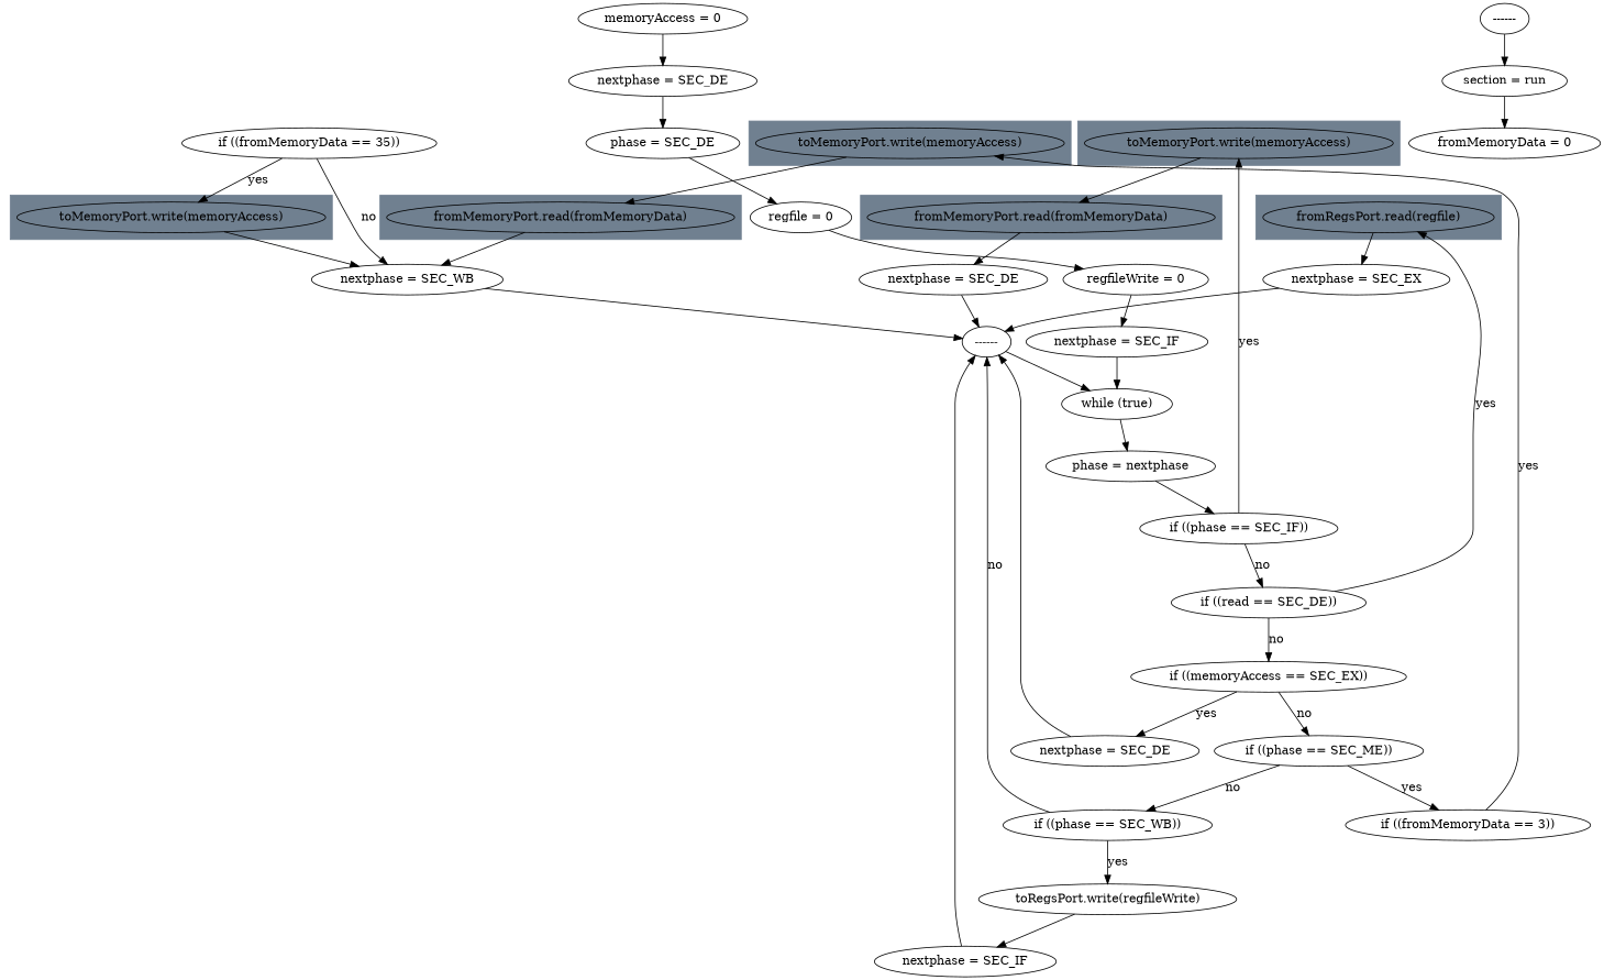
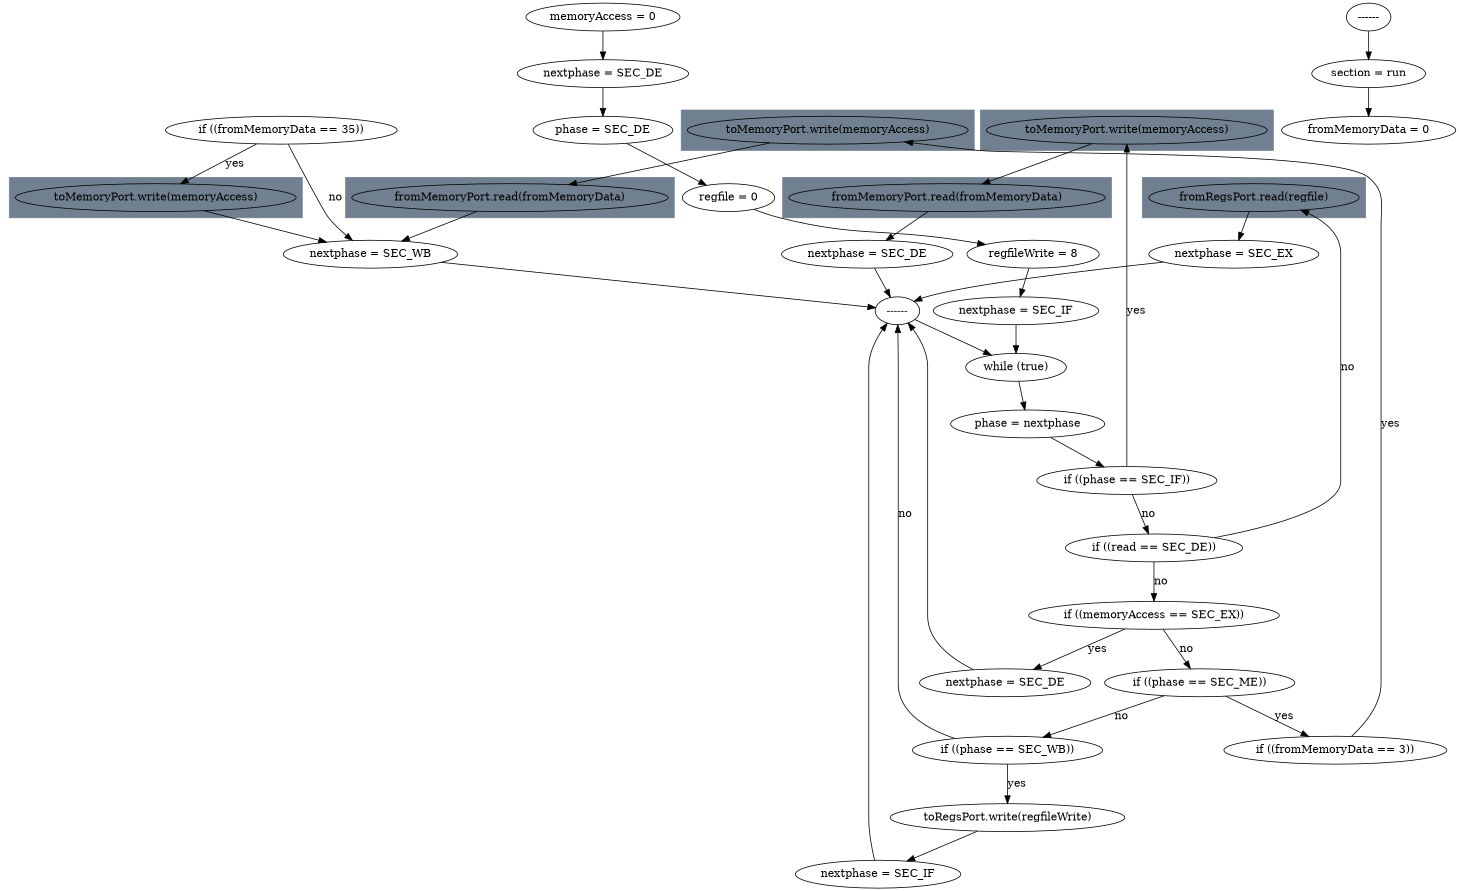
  digraph {
    rankdir=TD
    n1 [label="toMemoryPort.write(memoryAccess)"]
    n2 [label="fromMemoryPort.read(fromMemoryData)"]
    n3 [label="fromRegsPort.read(regfile)"]
    n4 [label="toMemoryPort.write(memoryAccess)"]
    n5 [label="fromMemoryPort.read(fromMemoryData)"]
    n6 [label="toMemoryPort.write(memoryAccess)"]
    n7 [label="nextphase = SEC_DE"]
    n8 [label="nextphase = SEC_EX"]
    n9 [label="nextphase = SEC_WB"]
    n10 [label="------"]
    n11 [label="section = run"]
    n12 [label="fromMemoryData = 0"]
    n13 [label="memoryAccess = 0"]
    n14 [label="nextphase = SEC_DE"]
    n15 [label="phase = SEC_DE"]
    n16 [label="regfile = 0"]
-   n17 [label="regfileWrite = 0"]
+   n17 [label="regfileWrite = 8"]
    n18 [label="nextphase = SEC_IF"]
    n19 [label="while (true)"]
    n20 [label="phase = nextphase"]
    n21 [label="if ((phase == SEC_IF))"]
    n22 [label="if ((read == SEC_DE))"]
    n23 [label="if ((memoryAccess == SEC_EX))"]
    n24 [label="------"]
    n25 [label="nextphase = SEC_DE"]
    n26 [label="if ((phase == SEC_ME))"]
    n27 [label="if ((fromMemoryData == 3))"]
    n28 [label="if ((phase == SEC_WB))"]
    n29 [label="toRegsPort.write(regfileWrite)"]
    n30 [label="if ((fromMemoryData == 35))"]
    n31 [label="nextphase = SEC_IF"]
    subgraph cluster_1 {
      color=slategray
      style=filled
      n1
    }
    subgraph cluster_2 {
      color=slategray
      style=filled
      n2
    }
    subgraph cluster_3 {
      color=slategray
      style=filled
      n3
    }
    subgraph cluster_4 {
      color=slategray
      style=filled
      n4
    }
    subgraph cluster_5 {
      color=slategray
      style=filled
      n5
    }
    subgraph cluster_6 {
      color=slategray
      style=filled
      n6
    }
    n1 -> n2
    n2 -> n7
    n3 -> n8
    n4 -> n5
    n5 -> n9
    n6 -> n9
    n7 -> n24
    n8 -> n24
    n9 -> n24
    n10 -> n11
    n11 -> n12
    n13 -> n14
    n14 -> n15
    n15 -> n16
    n16 -> n17
    n17 -> n18
    n18 -> n19
    n19 -> n20
    n20 -> n21
    n21 -> n1 [label=yes]
    n21 -> n22 [label=no]
-   n22 -> n3 [label=yes]
+   n22 -> n3 [label=no]
    n22 -> n23 [label=no]
    n23 -> n25 [label=yes]
    n23 -> n26 [label=no]
    n24 -> n19
    n25 -> n24
    n26 -> n27 [label=yes]
    n26 -> n28 [label=no]
    n27 -> n4 [label=yes]
    n28 -> n24 [label=no]
    n28 -> n29 [label=yes]
    n29 -> n31
    n30 -> n6 [label=yes]
    n30 -> n9 [label=no]
    n31 -> n24
  }
